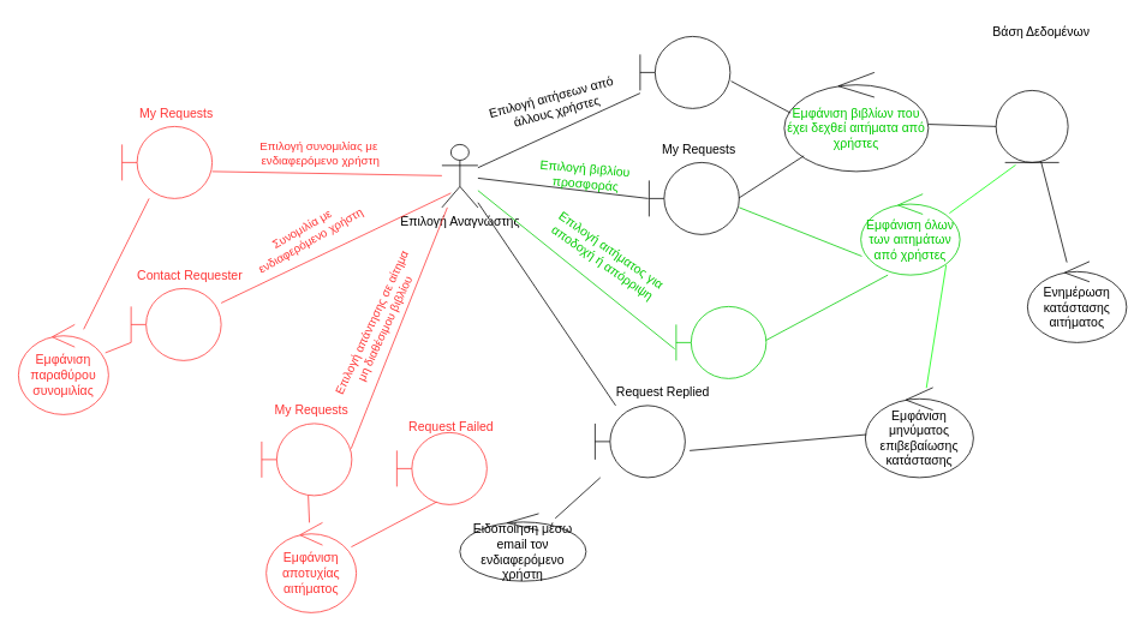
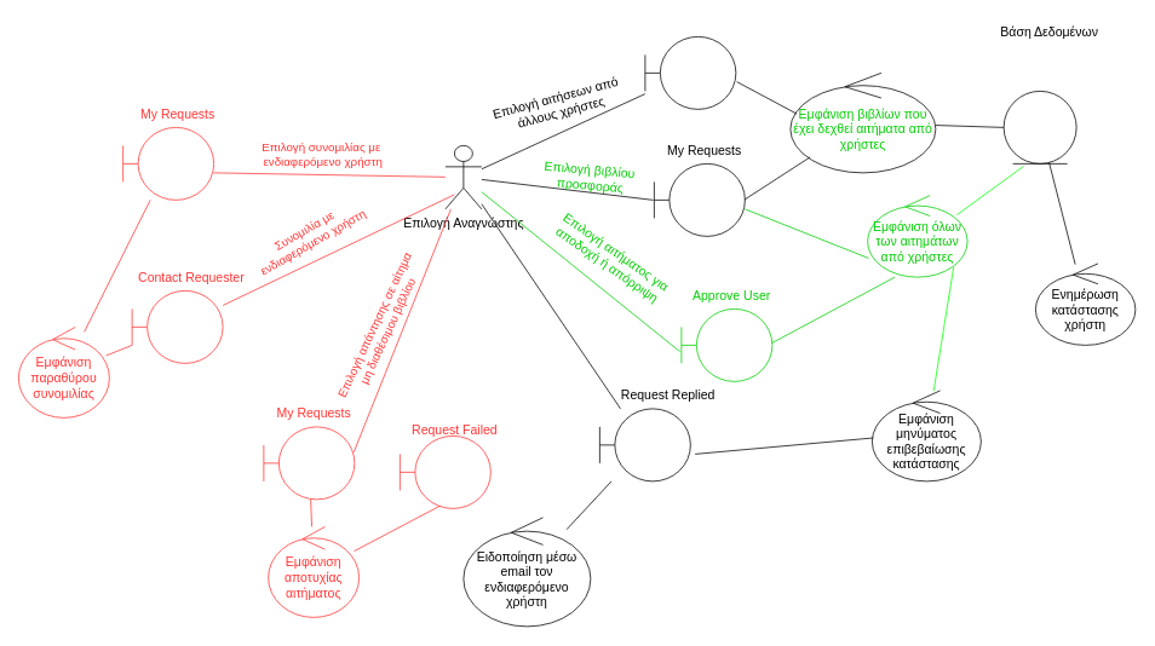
  <mxCell id="0" />
  <mxCell id="1" parent="0" />
  <mxCell id="2" value="&lt;font style=&quot;font-size: 14px;&quot;&gt;Επιλογή Αναγνώστης&lt;/font&gt;" style="shape=umlActor;verticalLabelPosition=bottom;verticalAlign=top;html=1;outlineConnect=0;" parent="1" vertex="1"><mxGeometry x="490" y="160" width="40" height="70" as="geometry" /></mxCell>
  <mxCell id="3" value="" style="endArrow=none;html=1;rounded=0;" parent="1" source="2" target="4" edge="1"><mxGeometry width="50" height="50" relative="1" as="geometry"><mxPoint x="560" y="190" as="sourcePoint" /><mxPoint x="640" y="100" as="targetPoint" /></mxGeometry></mxCell>
  <mxCell id="4" value="" style="shape=umlBoundary;whiteSpace=wrap;html=1;" parent="1" vertex="1"><mxGeometry x="710" y="40" width="100" height="80" as="geometry" /></mxCell>
  <mxCell id="5" value="&lt;font style=&quot;font-size: 14px;&quot;&gt;Επιλογή αιτήσεων από&amp;nbsp;&lt;/font&gt;&lt;div&gt;&lt;font style=&quot;font-size: 14px;&quot;&gt;άλλους χρήστες&lt;/font&gt;&lt;/div&gt;" style="text;html=1;align=center;verticalAlign=middle;resizable=0;points=[];autosize=1;strokeColor=none;fillColor=none;rotation=-15;" parent="1" vertex="1"><mxGeometry y="90" width="170" height="50" as="geometry" x="530" /></mxCell>
  <mxCell id="6" value="&lt;span style=&quot;font-size: 14px;&quot;&gt;&lt;font style=&quot;&quot;&gt;Εμφάνιση βιβλίων που έχει δεχθεί αιτήματα από χρήστες&lt;/font&gt;&lt;/span&gt;" style="ellipse;shape=umlControl;whiteSpace=wrap;html=1;fontColor=#00CC00;" parent="1" vertex="1"><mxGeometry x="870" y="80" width="160" height="110" as="geometry" /></mxCell>
  <mxCell id="7" value="" style="endArrow=none;html=1;rounded=0;entryX=0.044;entryY=0.409;entryDx=0;entryDy=0;entryPerimeter=0;exitX=1.01;exitY=0.621;exitDx=0;exitDy=0;exitPerimeter=0;" parent="1" source="4" target="6" edge="1"><mxGeometry width="50" height="50" relative="1" as="geometry"><mxPoint x="841" y="149" as="sourcePoint" /><mxPoint x="897" y="134" as="targetPoint" /></mxGeometry></mxCell>
  <mxCell id="8" value="" style="shape=umlBoundary;whiteSpace=wrap;html=1;" parent="1" vertex="1"><mxGeometry x="720" y="180" width="100" height="80" as="geometry" /></mxCell>
  <mxCell id="9" value="&lt;font style=&quot;font-size: 14px;&quot;&gt;My Requests&lt;/font&gt;" style="text;html=1;align=center;verticalAlign=middle;resizable=0;points=[];autosize=1;strokeColor=none;fillColor=none;" parent="1" vertex="1"><mxGeometry x="720" y="150" width="110" height="30" as="geometry" /></mxCell>
  <mxCell id="10" value="" style="endArrow=none;html=1;rounded=0;entryX=0.993;entryY=0.496;entryDx=0;entryDy=0;entryPerimeter=0;" parent="1" source="6" target="8" edge="1"><mxGeometry width="50" height="50" relative="1" as="geometry"><mxPoint x="821" y="100" as="sourcePoint" /><mxPoint x="886" y="135" as="targetPoint" /><Array as="points" /></mxGeometry></mxCell>
  <mxCell id="11" value="" style="endArrow=none;html=1;rounded=0;entryX=-0.01;entryY=0.5;entryDx=0;entryDy=0;entryPerimeter=0;" parent="1" source="2" target="8" edge="1"><mxGeometry width="50" height="50" relative="1" as="geometry"><mxPoint x="903" y="185" as="sourcePoint" /><mxPoint x="824" y="250" as="targetPoint" /></mxGeometry></mxCell>
  <mxCell id="12" value="&lt;font style=&quot;font-size: 14px;&quot;&gt;Επιλογή βιβλίου&amp;nbsp;&lt;/font&gt;&lt;div&gt;&lt;font style=&quot;font-size: 14px;&quot;&gt;προσφοράς&lt;/font&gt;&lt;/div&gt;" style="text;html=1;align=center;verticalAlign=middle;resizable=0;points=[];autosize=1;strokeColor=none;fillColor=none;rotation=5;fontColor=#00CC00;" parent="1" vertex="1"><mxGeometry x="585" y="170" width="130" height="50" as="geometry" /></mxCell>
- <mxCell id="13" value="&lt;span style=&quot;font-size: 14px;&quot;&gt;Ενημέρωση κατάστασης αιτήματος&lt;/span&gt;" style="ellipse;shape=umlControl;whiteSpace=wrap;html=1;" parent="1" vertex="1"><mxGeometry x="1140" y="290" width="110" height="90" as="geometry" /></mxCell>
+ <mxCell id="13" value="&lt;span style=&quot;font-size: 14px;&quot;&gt;Ενημέρωση κατάστασης χρήστη&lt;/span&gt;" style="ellipse;shape=umlControl;whiteSpace=wrap;html=1;" parent="1" vertex="1"><mxGeometry x="1140" y="290" width="110" height="90" as="geometry" /></mxCell>
  <mxCell id="14" value="" style="endArrow=none;html=1;rounded=0;exitX=1;exitY=0.625;exitDx=0;exitDy=0;exitPerimeter=0;entryX=0.01;entryY=0.768;entryDx=0;entryDy=0;entryPerimeter=0;strokeColor=#00CC00;" parent="1" source="8" target="46" edge="1"><mxGeometry width="50" height="50" relative="1" as="geometry"><mxPoint x="821" y="100" as="sourcePoint" /><mxPoint x="886" y="135" as="targetPoint" /></mxGeometry></mxCell>
  <mxCell id="15" value="" style="ellipse;shape=umlEntity;whiteSpace=wrap;html=1;" parent="1" vertex="1"><mxGeometry x="1105" y="100" width="80" height="80" as="geometry" /></mxCell>
  <mxCell id="16" value="&lt;font style=&quot;font-size: 14px;&quot;&gt;Βάση Δεδομένων&lt;/font&gt;" style="text;html=1;align=center;verticalAlign=middle;resizable=0;points=[];autosize=1;strokeColor=none;fillColor=none;" parent="1" vertex="1"><mxGeometry x="1090" y="20" width="130" height="30" as="geometry" /></mxCell>
  <mxCell id="17" value="" style="endArrow=none;html=1;rounded=0;entryX=0;entryY=0.5;entryDx=0;entryDy=0;" parent="1" source="6" target="15" edge="1"><mxGeometry width="50" height="50" relative="1" as="geometry"><mxPoint x="821" y="100" as="sourcePoint" /><mxPoint x="886" y="135" as="targetPoint" /></mxGeometry></mxCell>
  <mxCell id="18" value="" style="endArrow=none;html=1;rounded=0;" parent="1" source="13" target="15" edge="1"><mxGeometry width="50" height="50" relative="1" as="geometry"><mxPoint x="1025" y="147" as="sourcePoint" /><mxPoint x="1115" y="150" as="targetPoint" /></mxGeometry></mxCell>
- <mxCell id="19" value="&lt;span style=&quot;font-size: 14px;&quot;&gt;Ειδοποίηση μέσω email τον ενδιαφερόμενο χρήστη&lt;/span&gt;" style="ellipse;shape=umlControl;whiteSpace=wrap;html=1;" parent="1" vertex="1"><mxGeometry x="510" y="570" width="140" height="75" as="geometry" /></mxCell>
+ <mxCell id="19" value="&lt;span style=&quot;font-size: 14px;&quot;&gt;Ειδοποίηση μέσω email τον ενδιαφερόμενο χρήστη&lt;/span&gt;" style="ellipse;shape=umlControl;whiteSpace=wrap;html=1;" parent="1" vertex="1"><mxGeometry x="510" y="570" width="140" height="120" as="geometry" /></mxCell>
  <mxCell id="20" value="" style="shape=umlBoundary;whiteSpace=wrap;html=1;" parent="1" vertex="1"><mxGeometry x="660" y="450" width="100" height="80" as="geometry" /></mxCell>
  <mxCell id="21" value="&lt;font style=&quot;font-size: 14px;&quot;&gt;Request Replied&lt;/font&gt;" style="text;html=1;align=center;verticalAlign=middle;resizable=0;points=[];autosize=1;strokeColor=none;fillColor=none;" parent="1" vertex="1"><mxGeometry x="670" y="420" width="130" height="30" as="geometry" /></mxCell>
  <mxCell id="22" value="&lt;span style=&quot;font-size: 14px;&quot;&gt;Εμφάνιση μηνύματος επιβεβαίωσης&lt;/span&gt;&lt;div&gt;&lt;span style=&quot;font-size: 14px;&quot;&gt;κατάστασης&lt;/span&gt;&lt;/div&gt;" style="ellipse;shape=umlControl;whiteSpace=wrap;html=1;" parent="1" vertex="1"><mxGeometry x="960" y="430" width="120" height="100" as="geometry" /></mxCell>
  <mxCell id="23" value="" style="endArrow=none;html=1;rounded=0;entryX=0.009;entryY=0.522;entryDx=0;entryDy=0;entryPerimeter=0;exitX=1.05;exitY=0.625;exitDx=0;exitDy=0;exitPerimeter=0;" parent="1" source="20" target="22" edge="1"><mxGeometry width="50" height="50" relative="1" as="geometry"><mxPoint x="942" y="502" as="sourcePoint" /><mxPoint x="1029" y="498" as="targetPoint" /></mxGeometry></mxCell>
  <mxCell id="24" value="" style="endArrow=none;html=1;rounded=0;" parent="1" source="2" target="20" edge="1"><mxGeometry width="50" height="50" relative="1" as="geometry"><mxPoint x="540" y="214" as="sourcePoint" /><mxPoint x="759" y="310" as="targetPoint" /></mxGeometry></mxCell>
  <mxCell id="25" value="" style="shape=umlBoundary;whiteSpace=wrap;html=1;strokeColor=#FF3333;" parent="1" vertex="1"><mxGeometry x="135" y="140" width="100" height="80" as="geometry" /></mxCell>
  <mxCell id="26" value="&lt;font style=&quot;font-size: 14px;&quot;&gt;My Requests&lt;/font&gt;" style="text;html=1;align=center;verticalAlign=middle;resizable=0;points=[];autosize=1;strokeColor=none;fillColor=none;fontColor=#FF3333;" parent="1" vertex="1"><mxGeometry x="140" y="110" width="110" height="30" as="geometry" /></mxCell>
  <mxCell id="27" value="" style="endArrow=none;html=1;rounded=0;strokeColor=#FF3333;exitX=1;exitY=0.625;exitDx=0;exitDy=0;exitPerimeter=0;" parent="1" source="25" target="2" edge="1"><mxGeometry width="50" height="50" relative="1" as="geometry"><mxPoint x="500" y="198" as="sourcePoint" /><mxPoint x="265" y="120" as="targetPoint" /></mxGeometry></mxCell>
  <mxCell id="28" value="&lt;font style=&quot;font-size: 13px;&quot;&gt;Επιλογή συνομιλίας με&amp;nbsp;&lt;/font&gt;&lt;div&gt;&lt;font style=&quot;font-size: 13px;&quot;&gt;ενδιαφερόμενο χρήστη&lt;/font&gt;&lt;/div&gt;" style="text;html=1;align=center;verticalAlign=middle;resizable=0;points=[];autosize=1;strokeColor=none;fillColor=none;rotation=0;fontColor=#FF3333;" parent="1" vertex="1"><mxGeometry x="275" y="150" width="160" height="40" as="geometry" /></mxCell>
  <mxCell id="29" value="&lt;span style=&quot;font-size: 14px;&quot;&gt;Εμφάνιση παραθύρου συνομιλίας&lt;/span&gt;" style="ellipse;shape=umlControl;whiteSpace=wrap;html=1;strokeColor=#FF3333;fontColor=#FF3333;" parent="1" vertex="1"><mxGeometry x="20" y="360" width="100" height="100" as="geometry" /></mxCell>
  <mxCell id="30" value="" style="endArrow=none;html=1;rounded=0;strokeColor=#FF3333;" parent="1" source="25" target="29" edge="1"><mxGeometry width="50" height="50" relative="1" as="geometry"><mxPoint x="258" y="160" as="sourcePoint" /><mxPoint x="460" y="350" as="targetPoint" /></mxGeometry></mxCell>
  <mxCell id="31" value="" style="shape=umlBoundary;whiteSpace=wrap;html=1;strokeColor=#FF3333;" parent="1" vertex="1"><mxGeometry x="145" y="320" width="100" height="80" as="geometry" /></mxCell>
  <mxCell id="32" value="&lt;font style=&quot;color: rgb(255, 51, 51);&quot;&gt;Contact Requester&lt;/font&gt;" style="text;html=1;align=center;verticalAlign=middle;resizable=0;points=[];autosize=1;strokeColor=none;fillColor=none;fontSize=14;" parent="1" vertex="1"><mxGeometry x="140" y="290" width="140" height="30" as="geometry" /></mxCell>
  <mxCell id="33" value="" style="endArrow=none;html=1;rounded=0;strokeColor=#FF3333;" parent="1" source="31" target="29" edge="1"><mxGeometry width="50" height="50" relative="1" as="geometry"><mxPoint x="160" y="323" as="sourcePoint" /><mxPoint x="119" y="333" as="targetPoint" /></mxGeometry></mxCell>
  <mxCell id="34" value="" style="endArrow=none;html=1;rounded=0;strokeColor=#FF3333;" parent="1" source="31" edge="1"><mxGeometry width="50" height="50" relative="1" as="geometry"><mxPoint x="260" y="320" as="sourcePoint" /><mxPoint x="500" y="214" as="targetPoint" /></mxGeometry></mxCell>
  <mxCell id="35" value="Συνομιλία με&amp;nbsp;&lt;div&gt;ε&lt;span style=&quot;background-color: transparent;&quot;&gt;νδιαφερόμενο χρήστη&lt;/span&gt;&lt;/div&gt;" style="text;html=1;align=center;verticalAlign=middle;resizable=0;points=[];autosize=1;strokeColor=none;fillColor=none;fontColor=#FF3333;rotation=-30;fontSize=13;" parent="1" vertex="1"><mxGeometry x="265" y="240" width="150" height="40" as="geometry" /></mxCell>
  <mxCell id="36" value="" style="shape=umlBoundary;whiteSpace=wrap;html=1;strokeColor=#FF3333;" parent="1" vertex="1"><mxGeometry x="290" y="470" width="100" height="80" as="geometry" /></mxCell>
  <mxCell id="37" value="&lt;font style=&quot;font-size: 14px;&quot;&gt;My Requests&lt;/font&gt;" style="text;html=1;align=center;verticalAlign=middle;resizable=0;points=[];autosize=1;strokeColor=none;fillColor=none;fontColor=#FF3333;" parent="1" vertex="1"><mxGeometry x="290" y="440" width="110" height="30" as="geometry" /></mxCell>
  <mxCell id="38" value="" style="endArrow=none;html=1;rounded=0;strokeColor=#FF3333;exitX=0.992;exitY=0.348;exitDx=0;exitDy=0;exitPerimeter=0;" parent="1" source="36" target="2" edge="1"><mxGeometry width="50" height="50" relative="1" as="geometry"><mxPoint x="375" y="418" as="sourcePoint" /><mxPoint x="630" y="332" as="targetPoint" /></mxGeometry></mxCell>
  <mxCell id="39" value="&lt;font style=&quot;font-size: 13px;&quot;&gt;Επιλογή απάντησης σε αίτημα&amp;nbsp;&lt;/font&gt;&lt;div&gt;&lt;font style=&quot;font-size: 13px;&quot;&gt;μη διαθέσιμου βιβλίου&amp;nbsp;&lt;/font&gt;&lt;/div&gt;" style="text;html=1;align=center;verticalAlign=middle;resizable=0;points=[];autosize=1;strokeColor=none;fillColor=none;rotation=-65;fontColor=#FF3333;" parent="1" vertex="1"><mxGeometry x="320" y="340" width="200" height="40" as="geometry" /></mxCell>
  <mxCell id="40" value="&lt;span style=&quot;font-size: 14px;&quot;&gt;Εμφάνιση αποτυχίας αιτήματος&lt;/span&gt;" style="ellipse;shape=umlControl;whiteSpace=wrap;html=1;strokeColor=#FF3333;fontColor=#FF3333;" parent="1" vertex="1"><mxGeometry x="295" y="580" width="100" height="100" as="geometry" /></mxCell>
  <mxCell id="41" value="" style="endArrow=none;html=1;rounded=0;strokeColor=#FF3333;" parent="1" source="36" target="40" edge="1"><mxGeometry width="50" height="50" relative="1" as="geometry"><mxPoint x="145" y="311" as="sourcePoint" /><mxPoint x="116" y="324" as="targetPoint" /></mxGeometry></mxCell>
  <mxCell id="42" value="" style="shape=umlBoundary;whiteSpace=wrap;html=1;strokeColor=#FF3333;" parent="1" vertex="1"><mxGeometry x="440" y="480" width="100" height="80" as="geometry" /></mxCell>
  <mxCell id="43" value="Request Failed" style="text;html=1;align=center;verticalAlign=middle;resizable=0;points=[];autosize=1;strokeColor=none;fillColor=none;fontColor=#FF3333;fontSize=14;" parent="1" vertex="1"><mxGeometry x="440" y="458" width="120" height="30" as="geometry" /></mxCell>
  <mxCell id="44" value="" style="endArrow=none;html=1;rounded=0;strokeColor=#FF3333;entryX=0.442;entryY=0.963;entryDx=0;entryDy=0;entryPerimeter=0;" parent="1" source="40" target="42" edge="1"><mxGeometry width="50" height="50" relative="1" as="geometry"><mxPoint x="352" y="560" as="sourcePoint" /><mxPoint x="353" y="590" as="targetPoint" /></mxGeometry></mxCell>
  <mxCell id="45" value="" style="endArrow=none;html=1;rounded=0;" parent="1" source="20" target="19" edge="1"><mxGeometry width="50" height="50" relative="1" as="geometry"><mxPoint x="855" y="468" as="sourcePoint" /><mxPoint x="971" y="487" as="targetPoint" /></mxGeometry></mxCell>
  <mxCell id="46" value="&lt;span style=&quot;font-size: 14px;&quot;&gt;&lt;font style=&quot;&quot;&gt;Εμφάνιση όλων των αιτημάτων από χρήστες&lt;/font&gt;&lt;/span&gt;" style="ellipse;shape=umlControl;whiteSpace=wrap;html=1;strokeColor=#00CC00;fontColor=#00CC00;" parent="1" vertex="1"><mxGeometry x="955" y="215" width="110" height="90" as="geometry" /></mxCell>
  <mxCell id="47" value="" style="endArrow=none;html=1;rounded=0;entryX=0.273;entryY=1.034;entryDx=0;entryDy=0;entryPerimeter=0;exitX=0.894;exitY=0.237;exitDx=0;exitDy=0;exitPerimeter=0;strokeColor=#00FF00;" parent="1" source="46" target="15" edge="1"><mxGeometry width="50" height="50" relative="1" as="geometry"><mxPoint x="1167" y="298" as="sourcePoint" /><mxPoint x="1158" y="190" as="targetPoint" /></mxGeometry></mxCell>
  <mxCell id="48" value="" style="endArrow=none;html=1;rounded=0;exitX=0.273;exitY=1;exitDx=0;exitDy=0;exitPerimeter=0;strokeColor=#00CC00;entryX=0.95;entryY=0.5;entryDx=0;entryDy=0;entryPerimeter=0;fontColor=#00CC00;" parent="1" source="46" target="50" edge="1"><mxGeometry width="50" height="50" relative="1" as="geometry"><mxPoint x="1078" y="271" as="sourcePoint" /><mxPoint x="790" y="310" as="targetPoint" /></mxGeometry></mxCell>
  <mxCell id="49" value="" style="endArrow=none;html=1;rounded=0;exitX=0.861;exitY=0.879;exitDx=0;exitDy=0;exitPerimeter=0;strokeColor=#00FF00;fontColor=#00CC00;" parent="1" source="46" target="22" edge="1"><mxGeometry width="50" height="50" relative="1" as="geometry"><mxPoint x="1063" y="246" as="sourcePoint" /><mxPoint x="1137" y="193" as="targetPoint" /></mxGeometry></mxCell>
  <mxCell id="50" value="" style="shape=umlBoundary;whiteSpace=wrap;html=1;strokeColor=#00CC00;fontColor=#00CC00;" parent="1" vertex="1"><mxGeometry x="750" y="340" width="100" height="80" as="geometry" /></mxCell>
+ <mxCell id="51" value="&lt;font style=&quot;font-size: 14px;&quot;&gt;Approve User&lt;/font&gt;" style="text;html=1;align=center;verticalAlign=middle;resizable=0;points=[];autosize=1;strokeColor=none;fillColor=none;fontColor=#00CC00;" parent="1" vertex="1"><mxGeometry x="750" y="310" width="110" height="30" as="geometry" /></mxCell>
  <mxCell id="52" value="" style="endArrow=none;html=1;rounded=0;strokeColor=#00CC00;entryX=-0.017;entryY=0.588;entryDx=0;entryDy=0;entryPerimeter=0;fontColor=#00CC00;" parent="1" source="2" target="50" edge="1"><mxGeometry width="50" height="50" relative="1" as="geometry"><mxPoint x="995" y="315" as="sourcePoint" /><mxPoint x="680" y="330" as="targetPoint" /></mxGeometry></mxCell>
  <mxCell id="53" value="Επιλογή αιτήματος για&amp;nbsp;&lt;div&gt;αποδοχή&amp;nbsp;&lt;span style=&quot;background-color: transparent;&quot;&gt;ή απόρριψη&amp;nbsp;&lt;/span&gt;&lt;/div&gt;" style="text;html=1;align=center;verticalAlign=middle;resizable=0;points=[];autosize=1;strokeColor=none;fillColor=none;rotation=35;fontSize=14;fontColor=#00CC00;" vertex="1" parent="1"><mxGeometry x="590" y="260" width="170" height="50" as="geometry" /></mxCell>
